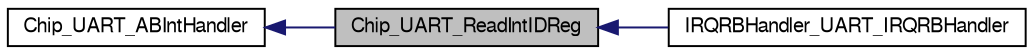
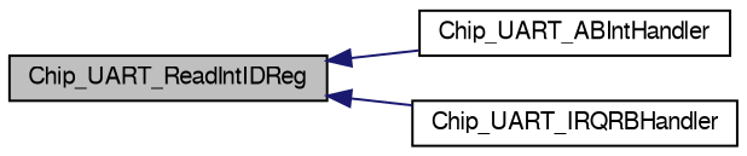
  digraph {
    rankdir=LR
    node [color=black fillcolor=white fontname=FreeSans fontsize=10 shape=record style=filled]
    edge [color=midnightblue dir=back fontname=FreeSans fontsize=10 labelfontname=FreeSans labelfontsize=10 style=solid]
    n1 [fillcolor=grey75 fontcolor=black height=0.2 label=Chip_UART_ReadIntIDReg width=0.4]
    n2 [height=0.2 label=Chip_UART_ABIntHandler width=0.4]
-   n3 [height=0.2 label=IRQRBHandler_UART_IRQRBHandler width=0.4]
-   n2 -> n1
+   n3 [height=0.2 label=Chip_UART_IRQRBHandler width=0.4]
+   n1 -> n2
    n1 -> n3
  }
